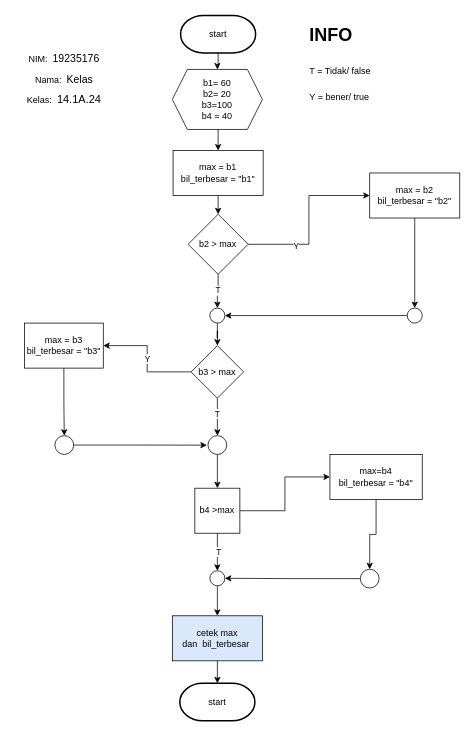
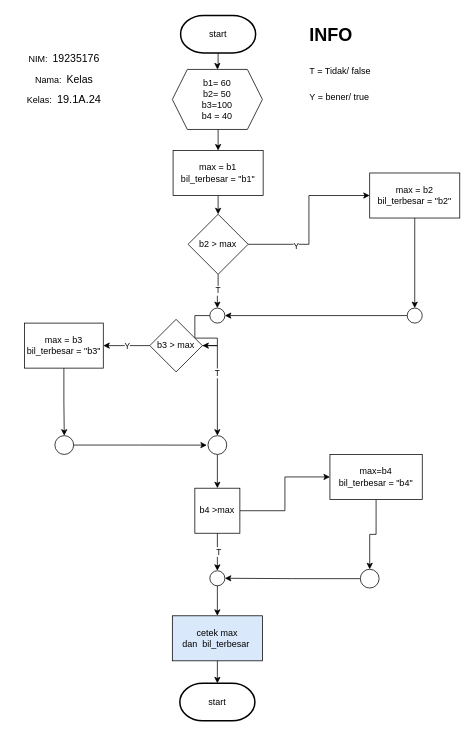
  <mxCell id="0" />
  <mxCell id="1" parent="0" />
  <mxCell id="2" style="edgeStyle=orthogonalEdgeStyle;rounded=0;orthogonalLoop=1;jettySize=auto;html=1;entryX=0.5;entryY=0;entryDx=0;entryDy=0;" parent="1" source="3" target="5" edge="1"><mxGeometry relative="1" as="geometry" /></mxCell>
  <mxCell id="3" value="start" style="strokeWidth=2;html=1;shape=mxgraph.flowchart.terminator;whiteSpace=wrap;" parent="1" vertex="1"><mxGeometry x="240" y="20" width="100" height="50" as="geometry" /></mxCell>
  <mxCell id="4" style="edgeStyle=orthogonalEdgeStyle;rounded=0;orthogonalLoop=1;jettySize=auto;html=1;exitX=0.5;exitY=1;exitDx=0;exitDy=0;entryX=0.5;entryY=0;entryDx=0;entryDy=0;" edge="1" parent="1" source="5" target="12"><mxGeometry relative="1" as="geometry" /></mxCell>
- <mxCell id="5" value="b1= 60&lt;div&gt;b2= 20&lt;/div&gt;&lt;div&gt;b3=100&lt;/div&gt;&lt;div&gt;b4 = 40&lt;/div&gt;" style="shape=hexagon;perimeter=hexagonPerimeter2;whiteSpace=wrap;html=1;fixedSize=1;" parent="1" vertex="1"><mxGeometry x="229" y="92" width="120" height="80" as="geometry" /></mxCell>
+ <mxCell id="5" value="b1= 60&lt;div&gt;b2= 50&lt;/div&gt;&lt;div&gt;b3=100&lt;/div&gt;&lt;div&gt;b4 = 40&lt;/div&gt;" style="shape=hexagon;perimeter=hexagonPerimeter2;whiteSpace=wrap;html=1;fixedSize=1;" parent="1" vertex="1"><mxGeometry x="229" y="92" width="120" height="80" as="geometry" /></mxCell>
  <mxCell id="6" style="edgeStyle=orthogonalEdgeStyle;rounded=0;orthogonalLoop=1;jettySize=auto;html=1;exitX=1;exitY=0.5;exitDx=0;exitDy=0;entryX=0;entryY=0.5;entryDx=0;entryDy=0;" edge="1" parent="1" source="10" target="14"><mxGeometry relative="1" as="geometry" /></mxCell>
  <mxCell id="7" value="Y" style="edgeLabel;html=1;align=center;verticalAlign=middle;resizable=0;points=[];" vertex="1" connectable="0" parent="6"><mxGeometry x="-0.446" y="-2" relative="1" as="geometry"><mxPoint as="offset" /></mxGeometry></mxCell>
  <mxCell id="8" value="" style="edgeStyle=orthogonalEdgeStyle;rounded=0;orthogonalLoop=1;jettySize=auto;html=1;" edge="1" parent="1" source="10" target="18"><mxGeometry relative="1" as="geometry" /></mxCell>
  <mxCell id="9" value="T" style="edgeLabel;html=1;align=center;verticalAlign=middle;resizable=0;points=[];" vertex="1" connectable="0" parent="8"><mxGeometry x="-0.074" y="-1" relative="1" as="geometry"><mxPoint as="offset" /></mxGeometry></mxCell>
  <mxCell id="10" value="b2 &amp;gt; max" style="rhombus;whiteSpace=wrap;html=1;" parent="1" vertex="1"><mxGeometry x="250" y="285" width="80" height="80" as="geometry" /></mxCell>
  <mxCell id="11" style="edgeStyle=orthogonalEdgeStyle;rounded=0;orthogonalLoop=1;jettySize=auto;html=1;exitX=0.5;exitY=1;exitDx=0;exitDy=0;entryX=0.5;entryY=0;entryDx=0;entryDy=0;" edge="1" parent="1" source="12" target="10"><mxGeometry relative="1" as="geometry" /></mxCell>
  <mxCell id="12" value="max = b1&lt;div&gt;bil_terbesar = &quot;b1&quot;&lt;/div&gt;" style="rounded=0;whiteSpace=wrap;html=1;" vertex="1" parent="1"><mxGeometry x="230" y="200" width="120" height="60" as="geometry" /></mxCell>
  <mxCell id="13" value="" style="edgeStyle=orthogonalEdgeStyle;rounded=0;orthogonalLoop=1;jettySize=auto;html=1;" edge="1" parent="1" source="14" target="16"><mxGeometry relative="1" as="geometry" /></mxCell>
  <mxCell id="14" value="max = b2&lt;div&gt;&lt;span style=&quot;background-color: initial;&quot;&gt;bil_terbesar = &quot;b2&quot;&lt;/span&gt;&lt;br&gt;&lt;/div&gt;" style="rounded=0;whiteSpace=wrap;html=1;" vertex="1" parent="1"><mxGeometry x="492" y="230" width="120" height="60" as="geometry" /></mxCell>
  <mxCell id="15" style="edgeStyle=orthogonalEdgeStyle;rounded=0;orthogonalLoop=1;jettySize=auto;html=1;exitX=0;exitY=0.5;exitDx=0;exitDy=0;entryX=1;entryY=0.5;entryDx=0;entryDy=0;" edge="1" parent="1" source="16" target="18"><mxGeometry relative="1" as="geometry" /></mxCell>
  <mxCell id="16" value="" style="ellipse;whiteSpace=wrap;html=1;rounded=0;" vertex="1" parent="1"><mxGeometry x="542" y="410" width="20" height="20" as="geometry" /></mxCell>
  <mxCell id="17" value="" style="edgeStyle=orthogonalEdgeStyle;rounded=0;orthogonalLoop=1;jettySize=auto;html=1;" edge="1" parent="1" source="18" target="23"><mxGeometry relative="1" as="geometry" /></mxCell>
  <mxCell id="18" value="" style="ellipse;whiteSpace=wrap;html=1;" vertex="1" parent="1"><mxGeometry x="279" y="410" width="20" height="20" as="geometry" /></mxCell>
  <mxCell id="19" value="" style="edgeStyle=orthogonalEdgeStyle;rounded=0;orthogonalLoop=1;jettySize=auto;html=1;" edge="1" parent="1" source="23" target="25"><mxGeometry relative="1" as="geometry" /></mxCell>
  <mxCell id="20" value="Y" style="edgeLabel;html=1;align=center;verticalAlign=middle;resizable=0;points=[];" vertex="1" connectable="0" parent="19"><mxGeometry x="0.001" relative="1" as="geometry"><mxPoint as="offset" /></mxGeometry></mxCell>
  <mxCell id="21" value="" style="edgeStyle=orthogonalEdgeStyle;rounded=0;orthogonalLoop=1;jettySize=auto;html=1;" edge="1" parent="1" source="23" target="27"><mxGeometry relative="1" as="geometry" /></mxCell>
  <mxCell id="22" value="T" style="edgeLabel;html=1;align=center;verticalAlign=middle;resizable=0;points=[];" vertex="1" connectable="0" parent="21"><mxGeometry x="-0.193" y="-1" relative="1" as="geometry"><mxPoint as="offset" /></mxGeometry></mxCell>
- <mxCell id="23" value="b3 &amp;gt; max" style="rhombus;whiteSpace=wrap;html=1;" vertex="1" parent="1"><mxGeometry x="254" y="460" width="70" height="70" as="geometry" /></mxCell>
+ <mxCell id="23" value="b3 &amp;gt; max" style="rhombus;whiteSpace=wrap;html=1;" vertex="1" parent="1"><mxGeometry x="199" y="425" width="70" height="70" as="geometry" /></mxCell>
  <mxCell id="24" style="edgeStyle=orthogonalEdgeStyle;rounded=0;orthogonalLoop=1;jettySize=auto;html=1;exitX=0.5;exitY=1;exitDx=0;exitDy=0;entryX=0.5;entryY=0;entryDx=0;entryDy=0;" edge="1" parent="1" source="25" target="29"><mxGeometry relative="1" as="geometry" /></mxCell>
  <mxCell id="25" value="max = b3&lt;div&gt;&lt;span style=&quot;background-color: initial;&quot;&gt;bil_terbesar = &quot;b3&quot;&lt;/span&gt;&lt;br&gt;&lt;/div&gt;" style="whiteSpace=wrap;html=1;" vertex="1" parent="1"><mxGeometry x="32" y="430" width="105" height="60" as="geometry" /></mxCell>
  <mxCell id="26" value="" style="edgeStyle=orthogonalEdgeStyle;rounded=0;orthogonalLoop=1;jettySize=auto;html=1;" edge="1" parent="1" source="27" target="33"><mxGeometry relative="1" as="geometry" /></mxCell>
  <mxCell id="27" value="" style="ellipse;whiteSpace=wrap;html=1;" vertex="1" parent="1"><mxGeometry x="276.5" y="580" width="25" height="25" as="geometry" /></mxCell>
  <mxCell id="28" style="edgeStyle=orthogonalEdgeStyle;rounded=0;orthogonalLoop=1;jettySize=auto;html=1;exitX=1;exitY=0.5;exitDx=0;exitDy=0;" edge="1" parent="1" source="29"><mxGeometry relative="1" as="geometry"><mxPoint x="275" y="592.6" as="targetPoint" /></mxGeometry></mxCell>
  <mxCell id="29" value="" style="ellipse;whiteSpace=wrap;html=1;" vertex="1" parent="1"><mxGeometry x="72.5" y="580" width="25" height="25" as="geometry" /></mxCell>
  <mxCell id="30" value="" style="edgeStyle=orthogonalEdgeStyle;rounded=0;orthogonalLoop=1;jettySize=auto;html=1;" edge="1" parent="1" source="33" target="35"><mxGeometry relative="1" as="geometry" /></mxCell>
  <mxCell id="31" value="" style="edgeStyle=orthogonalEdgeStyle;rounded=0;orthogonalLoop=1;jettySize=auto;html=1;" edge="1" parent="1" source="33" target="37"><mxGeometry relative="1" as="geometry" /></mxCell>
  <mxCell id="32" value="T" style="edgeLabel;html=1;align=center;verticalAlign=middle;resizable=0;points=[];" vertex="1" connectable="0" parent="31"><mxGeometry x="-0.04" y="1" relative="1" as="geometry"><mxPoint as="offset" /></mxGeometry></mxCell>
  <mxCell id="33" value="b4 &amp;gt;max" style="whiteSpace=wrap;html=1;rounded=0;" vertex="1" parent="1"><mxGeometry x="259" y="650" width="60" height="60" as="geometry" /></mxCell>
  <mxCell id="34" value="" style="edgeStyle=orthogonalEdgeStyle;rounded=0;orthogonalLoop=1;jettySize=auto;html=1;" edge="1" parent="1" source="35" target="39"><mxGeometry relative="1" as="geometry" /></mxCell>
  <mxCell id="35" value="max=b4&lt;div&gt;&lt;span style=&quot;background-color: initial;&quot;&gt;bil_terbesar = &quot;b4&quot;&lt;/span&gt;&lt;br&gt;&lt;/div&gt;" style="whiteSpace=wrap;html=1;" vertex="1" parent="1"><mxGeometry x="439" y="605" width="123" height="60" as="geometry" /></mxCell>
  <mxCell id="36" value="" style="edgeStyle=orthogonalEdgeStyle;rounded=0;orthogonalLoop=1;jettySize=auto;html=1;" edge="1" parent="1" source="37" target="40"><mxGeometry relative="1" as="geometry" /></mxCell>
  <mxCell id="37" value="" style="ellipse;whiteSpace=wrap;html=1;" vertex="1" parent="1"><mxGeometry x="279" y="760" width="20" height="20" as="geometry" /></mxCell>
  <mxCell id="38" style="edgeStyle=orthogonalEdgeStyle;rounded=0;orthogonalLoop=1;jettySize=auto;html=1;entryX=1;entryY=0.5;entryDx=0;entryDy=0;" edge="1" parent="1" source="39" target="37"><mxGeometry relative="1" as="geometry" /></mxCell>
  <mxCell id="39" value="" style="ellipse;whiteSpace=wrap;html=1;" vertex="1" parent="1"><mxGeometry x="479.5" y="758" width="25" height="25" as="geometry" /></mxCell>
  <mxCell id="40" value="cetek max&lt;div&gt;dan&amp;nbsp;&amp;nbsp;&lt;span style=&quot;background-color: initial;&quot;&gt;bil_terbesar&amp;nbsp;&lt;/span&gt;&lt;/div&gt;" style="whiteSpace=wrap;html=1;fillColor=#dae8fc;" vertex="1" parent="1"><mxGeometry x="229" y="820" width="120" height="60" as="geometry" /></mxCell>
  <mxCell id="41" value="start" style="strokeWidth=2;html=1;shape=mxgraph.flowchart.terminator;whiteSpace=wrap;" vertex="1" parent="1"><mxGeometry x="239" y="910" width="100" height="50" as="geometry" /></mxCell>
  <mxCell id="42" style="edgeStyle=orthogonalEdgeStyle;rounded=0;orthogonalLoop=1;jettySize=auto;html=1;exitX=0.5;exitY=1;exitDx=0;exitDy=0;entryX=0.5;entryY=0;entryDx=0;entryDy=0;entryPerimeter=0;" edge="1" parent="1" source="40" target="41"><mxGeometry relative="1" as="geometry" /></mxCell>
  <mxCell id="43" value="&lt;h1 style=&quot;margin-top: 0px;&quot;&gt;&lt;span style=&quot;background-color: initial;&quot;&gt;INFO&lt;/span&gt;&lt;/h1&gt;&lt;h1 style=&quot;margin-top: 0px;&quot;&gt;&lt;span style=&quot;font-size: 12px; font-weight: 400;&quot;&gt;T = Tidak/ false&amp;nbsp;&lt;/span&gt;&lt;/h1&gt;&lt;div&gt;&lt;span style=&quot;font-size: 12px; font-weight: 400;&quot;&gt;Y = bener/ true&lt;/span&gt;&lt;/div&gt;" style="text;html=1;whiteSpace=wrap;overflow=hidden;rounded=0;" vertex="1" parent="1"><mxGeometry x="410" y="25" width="180" height="120" as="geometry" /></mxCell>
  <mxCell id="44" value="NIM:&amp;nbsp;&amp;nbsp;&lt;span style=&quot;background-color: rgb(255, 255, 255); color: var(--vz-heading-color); font-family: Poppins, sans-serif; font-size: 14px; text-align: start;&quot;&gt;19235176&lt;/span&gt;" style="text;html=1;align=center;verticalAlign=middle;whiteSpace=wrap;rounded=0;" vertex="1" parent="1"><mxGeometry x="20" y="62" width="130" height="30" as="geometry" /></mxCell>
  <mxCell id="45" value="&lt;div style=&quot;text-align: start;&quot;&gt;&lt;span style=&quot;background-color: initial;&quot;&gt;Nama:&amp;nbsp; &lt;/span&gt;&lt;font face=&quot;Poppins, sans-serif&quot;&gt;&lt;span style=&quot;font-size: 14px; background-color: rgb(255, 255, 255);&quot;&gt;Kelas&lt;/span&gt;&lt;/font&gt;&lt;/div&gt;" style="text;html=1;align=center;verticalAlign=middle;whiteSpace=wrap;rounded=0;" vertex="1" parent="1"><mxGeometry x="20" y="90" width="130" height="30" as="geometry" /></mxCell>
- <mxCell id="46" value="&lt;div style=&quot;text-align: start;&quot;&gt;&lt;span style=&quot;background-color: initial;&quot;&gt;Kelas:&amp;nbsp;&amp;nbsp;&lt;/span&gt;&lt;span style=&quot;background-color: transparent; font-family: Arial, sans-serif; font-size: 11pt; white-space-collapse: preserve; text-align: center;&quot;&gt;14.1A.24&lt;/span&gt;&lt;/div&gt;" style="text;html=1;align=center;verticalAlign=middle;whiteSpace=wrap;rounded=0;" vertex="1" parent="1"><mxGeometry x="20" y="117" width="130" height="30" as="geometry" /></mxCell>
+ <mxCell id="46" value="&lt;div style=&quot;text-align: start;&quot;&gt;&lt;span style=&quot;background-color: initial;&quot;&gt;Kelas:&amp;nbsp;&amp;nbsp;&lt;/span&gt;&lt;span style=&quot;background-color: transparent; font-family: Arial, sans-serif; font-size: 11pt; white-space-collapse: preserve; text-align: center;&quot;&gt;19.1A.24&lt;/span&gt;&lt;/div&gt;" style="text;html=1;align=center;verticalAlign=middle;whiteSpace=wrap;rounded=0;" vertex="1" parent="1"><mxGeometry x="20" y="117" width="130" height="30" as="geometry" /></mxCell>
